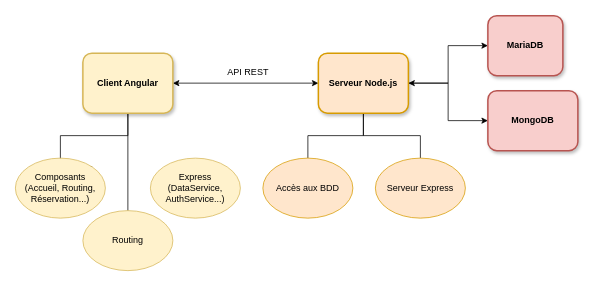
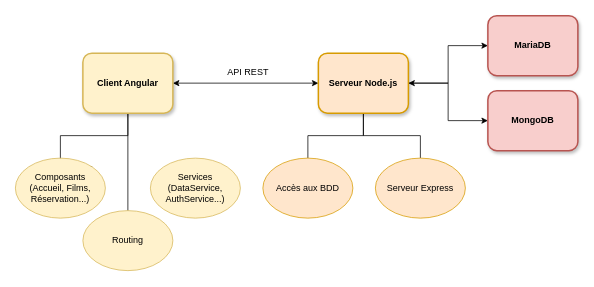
  <mxCell id="0" />
  <mxCell id="1" parent="0" />
  <mxCell id="2" style="edgeStyle=orthogonalEdgeStyle;rounded=0;orthogonalLoop=1;jettySize=auto;html=1;entryX=0;entryY=0.5;entryDx=0;entryDy=0;startArrow=classic;startFill=1;" edge="1" parent="1" source="5" target="10"><mxGeometry relative="1" as="geometry" /></mxCell>
  <mxCell id="3" style="edgeStyle=orthogonalEdgeStyle;rounded=0;orthogonalLoop=1;jettySize=auto;html=1;endArrow=none;startFill=0;" edge="1" parent="1" source="5" target="15"><mxGeometry relative="1" as="geometry" /></mxCell>
  <mxCell id="4" style="edgeStyle=orthogonalEdgeStyle;rounded=0;orthogonalLoop=1;jettySize=auto;html=1;entryX=1;entryY=0;entryDx=0;entryDy=0;endArrow=none;startFill=0;" edge="1" parent="1" source="5" target="13"><mxGeometry relative="1" as="geometry"><Array as="points"><mxPoint x="170" y="180" /><mxPoint x="80" y="180" /><mxPoint x="80" y="222" /></Array></mxGeometry></mxCell>
  <mxCell id="5" value="Client Angular" style="rounded=1;whiteSpace=wrap;html=1;fillColor=#fff2cc;strokeColor=#d6b656;glass=0;shadow=1;gradientColor=none;labelBackgroundColor=none;fontStyle=1;strokeWidth=2;perimeterSpacing=0;" vertex="1" parent="1"><mxGeometry x="110" y="70" width="120" height="80" as="geometry" /></mxCell>
  <mxCell id="6" style="edgeStyle=orthogonalEdgeStyle;rounded=0;orthogonalLoop=1;jettySize=auto;html=1;entryX=0;entryY=0.5;entryDx=0;entryDy=0;startArrow=classic;startFill=1;" edge="1" parent="1" source="10" target="11"><mxGeometry relative="1" as="geometry" /></mxCell>
  <mxCell id="7" style="edgeStyle=orthogonalEdgeStyle;rounded=0;orthogonalLoop=1;jettySize=auto;html=1;entryX=0;entryY=0.5;entryDx=0;entryDy=0;" edge="1" parent="1" source="10" target="18"><mxGeometry relative="1" as="geometry" /></mxCell>
  <mxCell id="8" style="edgeStyle=orthogonalEdgeStyle;rounded=0;orthogonalLoop=1;jettySize=auto;html=1;endArrow=none;startFill=0;" edge="1" parent="1" source="10" target="16"><mxGeometry relative="1" as="geometry" /></mxCell>
  <mxCell id="9" style="edgeStyle=orthogonalEdgeStyle;rounded=0;orthogonalLoop=1;jettySize=auto;html=1;entryX=0.5;entryY=0;entryDx=0;entryDy=0;endArrow=none;startFill=0;" edge="1" parent="1" source="10" target="17"><mxGeometry relative="1" as="geometry" /></mxCell>
  <mxCell id="10" value="Serveur Node.js&lt;span style=&quot;color: rgba(0, 0, 0, 0); font-family: monospace; font-size: 0px; text-align: start; text-wrap-mode: nowrap;&quot;&gt;%3CmxGraphModel%3E%3Croot%3E%3CmxCell%20id%3D%220%22%2F%3E%3CmxCell%20id%3D%221%22%20parent%3D%220%22%2F%3E%3CmxCell%20id%3D%222%22%20value%3D%22Client%20Angular%22%20style%3D%22rounded%3D1%3BwhiteSpace%3Dwrap%3Bhtml%3D1%3B%22%20vertex%3D%221%22%20parent%3D%221%22%3E%3CmxGeometry%20x%3D%2290%22%20y%3D%22150%22%20width%3D%22100%22%20height%3D%2270%22%20as%3D%22geometry%22%2F%3E%3C%2FmxCell%3E%3C%2Froot%3E%3C%2FmxGraphModel%3E&lt;/span&gt;" style="rounded=1;whiteSpace=wrap;html=1;fillColor=#ffe6cc;strokeColor=#d79b00;shadow=1;fontStyle=1;strokeWidth=2;" vertex="1" parent="1"><mxGeometry x="424" y="70" width="120" height="80" as="geometry" /></mxCell>
- <mxCell id="11" value="&lt;div&gt;MariaDB&lt;/div&gt;" style="rounded=1;whiteSpace=wrap;html=1;fillColor=#f8cecc;strokeColor=#b85450;shadow=1;fontStyle=1;strokeWidth=2;" vertex="1" parent="1"><mxGeometry x="650" y="20" width="100" height="80" as="geometry" /></mxCell>
+ <mxCell id="11" value="&lt;div&gt;MariaDB&lt;/div&gt;" style="rounded=1;whiteSpace=wrap;html=1;fillColor=#f8cecc;strokeColor=#b85450;shadow=1;fontStyle=1;strokeWidth=2;" vertex="1" parent="1"><mxGeometry x="650" y="20" width="120" height="80" as="geometry" /></mxCell>
  <mxCell id="12" value="API REST" style="text;html=1;align=center;verticalAlign=middle;resizable=0;points=[];autosize=1;strokeColor=none;fillColor=none;" vertex="1" parent="1"><mxGeometry x="290" y="80" width="80" height="30" as="geometry" /></mxCell>
- <mxCell id="13" value="Composants&lt;div&gt;(Accueil, Routing, Réservation...)&lt;/div&gt;" style="ellipse;whiteSpace=wrap;html=1;fillColor=#fff2cc;strokeColor=#d6b656;" vertex="1" parent="1"><mxGeometry x="20" y="210" width="120" height="80" as="geometry" /></mxCell>
- <mxCell id="14" value="Express&lt;div&gt;(DataService, AuthService...)&lt;/div&gt;" style="ellipse;whiteSpace=wrap;html=1;fillColor=#fff2cc;strokeColor=#d6b656;" vertex="1" parent="1"><mxGeometry x="200" y="210" width="120" height="80" as="geometry" /></mxCell>
+ <mxCell id="13" value="Composants&lt;div&gt;(Accueil, Films, Réservation...)&lt;/div&gt;" style="ellipse;whiteSpace=wrap;html=1;fillColor=#fff2cc;strokeColor=#d6b656;" vertex="1" parent="1"><mxGeometry x="20" y="210" width="120" height="80" as="geometry" /></mxCell>
+ <mxCell id="14" value="Services&lt;div&gt;(DataService, AuthService...)&lt;/div&gt;" style="ellipse;whiteSpace=wrap;html=1;fillColor=#fff2cc;strokeColor=#d6b656;" vertex="1" parent="1"><mxGeometry x="200" y="210" width="120" height="80" as="geometry" /></mxCell>
  <mxCell id="15" value="Routing" style="ellipse;whiteSpace=wrap;html=1;fillColor=#fff2cc;strokeColor=#d6b656;" vertex="1" parent="1"><mxGeometry x="110" y="280" width="120" height="80" as="geometry" /></mxCell>
  <mxCell id="16" value="Accès aux BDD" style="ellipse;whiteSpace=wrap;html=1;fillColor=#ffe6cc;strokeColor=#d79b00;" vertex="1" parent="1"><mxGeometry x="350" y="210" width="120" height="80" as="geometry" /></mxCell>
  <mxCell id="17" value="Serveur Express" style="ellipse;whiteSpace=wrap;html=1;fillColor=#ffe6cc;strokeColor=#d79b00;" vertex="1" parent="1"><mxGeometry x="500" y="210" width="120" height="80" as="geometry" /></mxCell>
  <mxCell id="18" value="&lt;div&gt;MongoDB&lt;/div&gt;" style="rounded=1;whiteSpace=wrap;html=1;fillColor=#f8cecc;strokeColor=#b85450;shadow=1;fontStyle=1;strokeWidth=2;" vertex="1" parent="1"><mxGeometry x="650" y="120" width="120" height="80" as="geometry" /></mxCell>
